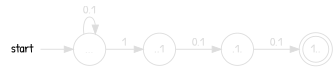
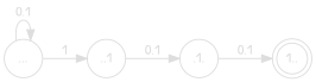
  digraph {
    rankdir=LR
    fontname="Patrick Hand"
    node [shape=circle fontname="Patrick Hand" color="#dddddd" fixedsize=shape fontcolor="#dddddd" mindist=2]
    edge [color="#dddddd" fontcolor="#dddddd" fontname="Patrick Hand"]
-   start [shape=none width=0 color="" fixedsize="" fontcolor="" mindist=""]
    n2 [label="..." width=0.5]
    n3 [label="1.." shape=doublecircle width=0.4]
    n4 [label="..1" width=0.5]
    n5 [label=".1." width=0.5]
-   start -> n2
    n2 -> n2 [label="0,1"]
    n2 -> n4 [label=1]
    n4 -> n5 [label="0,1"]
    n5 -> n3 [label="0,1"]
  }
